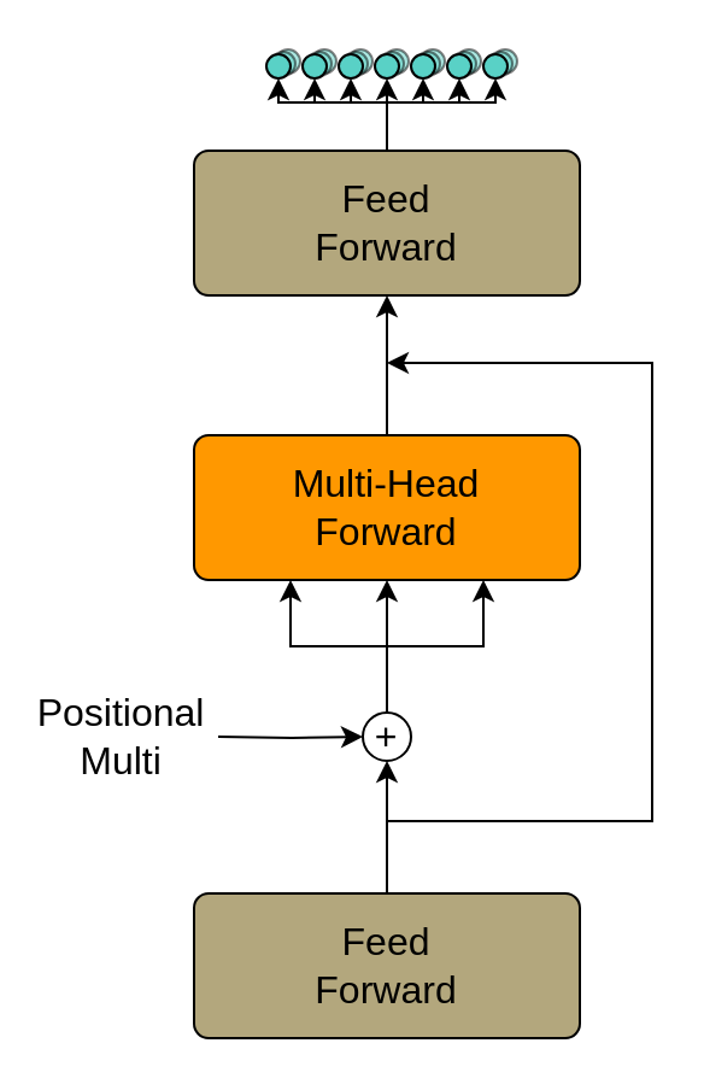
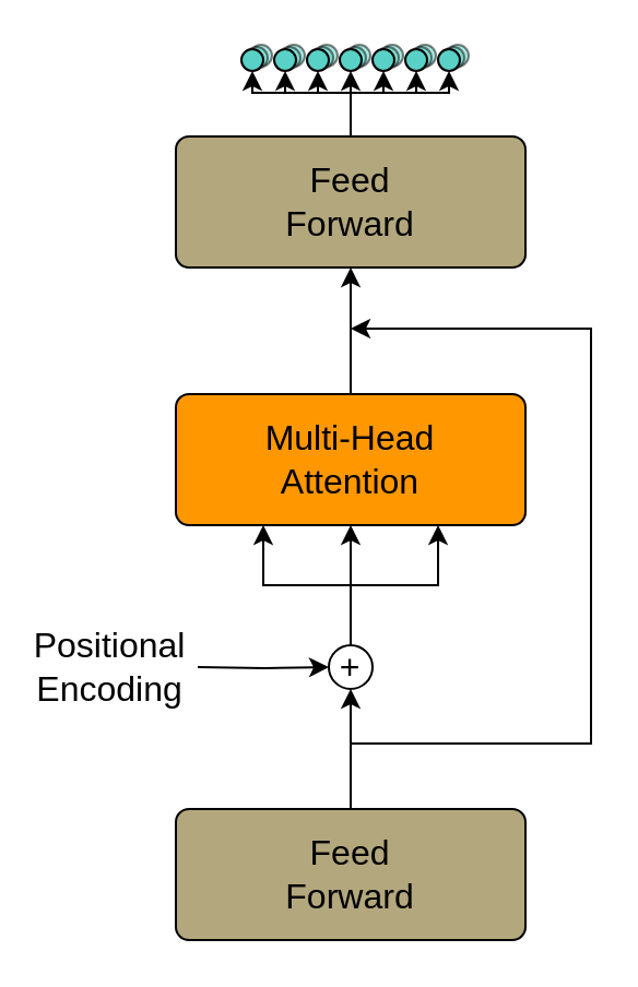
  <mxCell id="0" />
  <mxCell id="1" parent="0" />
  <mxCell id="2" value="" style="ellipse;whiteSpace=wrap;html=1;strokeColor=#000000;fontSize=16;fillColor=#59D1C6;fillOpacity=50;strokeOpacity=50;" parent="1" vertex="1"><mxGeometry x="159" y="20" width="10" height="10" as="geometry" /></mxCell>
  <mxCell id="3" value="" style="ellipse;whiteSpace=wrap;html=1;strokeColor=#000000;fontSize=16;fillColor=#59D1C6;fillOpacity=50;strokeOpacity=50;" parent="1" vertex="1"><mxGeometry x="174" y="20" width="10" height="10" as="geometry" /></mxCell>
  <mxCell id="4" value="" style="ellipse;whiteSpace=wrap;html=1;strokeColor=#000000;fontSize=16;fillColor=#59D1C6;fillOpacity=50;strokeOpacity=50;" parent="1" vertex="1"><mxGeometry x="144" y="20" width="10" height="10" as="geometry" /></mxCell>
  <mxCell id="5" value="" style="ellipse;whiteSpace=wrap;html=1;strokeColor=#000000;fontSize=16;fillColor=#59D1C6;fillOpacity=50;strokeOpacity=50;" parent="1" vertex="1"><mxGeometry x="129" y="20" width="10" height="10" as="geometry" /></mxCell>
  <mxCell id="6" value="" style="ellipse;whiteSpace=wrap;html=1;strokeColor=#000000;fontSize=16;fillColor=#59D1C6;fillOpacity=50;strokeOpacity=50;" parent="1" vertex="1"><mxGeometry x="114" y="20" width="10" height="10" as="geometry" /></mxCell>
  <mxCell id="7" value="" style="ellipse;whiteSpace=wrap;html=1;strokeColor=#000000;fontSize=16;fillColor=#59D1C6;fillOpacity=50;strokeOpacity=50;" parent="1" vertex="1"><mxGeometry x="189" y="20" width="10" height="10" as="geometry" /></mxCell>
  <mxCell id="8" value="" style="ellipse;whiteSpace=wrap;html=1;strokeColor=#000000;fontSize=16;fillColor=#59D1C6;fillOpacity=50;strokeOpacity=50;" parent="1" vertex="1"><mxGeometry x="204" y="20" width="10" height="10" as="geometry" /></mxCell>
  <mxCell id="9" value="" style="ellipse;whiteSpace=wrap;html=1;strokeColor=#000000;fontSize=16;fillColor=#59D1C6;fillOpacity=50;strokeOpacity=50;" parent="1" vertex="1"><mxGeometry x="157" y="21" width="10" height="10" as="geometry" /></mxCell>
  <mxCell id="10" value="" style="ellipse;whiteSpace=wrap;html=1;strokeColor=#000000;fontSize=16;fillColor=#59D1C6;fillOpacity=50;strokeOpacity=50;" parent="1" vertex="1"><mxGeometry x="172" y="21" width="10" height="10" as="geometry" /></mxCell>
  <mxCell id="11" value="" style="ellipse;whiteSpace=wrap;html=1;strokeColor=#000000;fontSize=16;fillColor=#59D1C6;fillOpacity=50;strokeOpacity=50;" parent="1" vertex="1"><mxGeometry x="142" y="21" width="10" height="10" as="geometry" /></mxCell>
  <mxCell id="12" value="" style="ellipse;whiteSpace=wrap;html=1;strokeColor=#000000;fontSize=16;fillColor=#59D1C6;fillOpacity=50;strokeOpacity=50;" parent="1" vertex="1"><mxGeometry x="127" y="21" width="10" height="10" as="geometry" /></mxCell>
  <mxCell id="13" value="" style="ellipse;whiteSpace=wrap;html=1;strokeColor=#000000;fontSize=16;fillColor=#59D1C6;fillOpacity=50;strokeOpacity=50;" parent="1" vertex="1"><mxGeometry x="112" y="21" width="10" height="10" as="geometry" /></mxCell>
  <mxCell id="14" value="" style="ellipse;whiteSpace=wrap;html=1;strokeColor=#000000;fontSize=16;fillColor=#59D1C6;fillOpacity=50;strokeOpacity=50;" parent="1" vertex="1"><mxGeometry x="187" y="21" width="10" height="10" as="geometry" /></mxCell>
  <mxCell id="15" value="" style="ellipse;whiteSpace=wrap;html=1;strokeColor=#000000;fontSize=16;fillColor=#59D1C6;fillOpacity=50;strokeOpacity=50;" parent="1" vertex="1"><mxGeometry x="202" y="21" width="10" height="10" as="geometry" /></mxCell>
  <mxCell id="16" style="edgeStyle=orthogonalEdgeStyle;rounded=0;orthogonalLoop=1;jettySize=auto;html=1;entryX=0.5;entryY=1;entryDx=0;entryDy=0;fontSize=16;" parent="1" source="17" target="34" edge="1"><mxGeometry relative="1" as="geometry" /></mxCell>
- <mxCell id="17" value="Multi-Head&lt;br style=&quot;font-size: 16px;&quot;&gt;Forward" style="rounded=1;whiteSpace=wrap;html=1;arcSize=10;strokeColor=#000000;fillColor=#FF9800;fontSize=16;" parent="1" vertex="1"><mxGeometry x="80" y="180" width="160" height="60" as="geometry" /></mxCell>
+ <mxCell id="17" value="Multi-Head&lt;br style=&quot;font-size: 16px;&quot;&gt;Attention" style="rounded=1;whiteSpace=wrap;html=1;arcSize=10;strokeColor=#000000;fillColor=#FF9800;fontSize=16;" parent="1" vertex="1"><mxGeometry x="80" y="180" width="160" height="60" as="geometry" /></mxCell>
  <mxCell id="18" style="edgeStyle=orthogonalEdgeStyle;rounded=0;orthogonalLoop=1;jettySize=auto;html=1;entryX=0.5;entryY=1;entryDx=0;entryDy=0;fontSize=16;" parent="1" source="20" target="24" edge="1"><mxGeometry relative="1" as="geometry" /></mxCell>
  <mxCell id="19" style="edgeStyle=orthogonalEdgeStyle;rounded=0;orthogonalLoop=1;jettySize=auto;html=1;" edge="1" parent="1" source="20"><mxGeometry relative="1" as="geometry"><mxPoint x="160" y="150" as="targetPoint" /><Array as="points"><mxPoint x="160" y="340" /><mxPoint x="270" y="340" /><mxPoint x="270" y="150" /></Array></mxGeometry></mxCell>
  <mxCell id="20" value="Feed&lt;br&gt;Forward" style="rounded=1;whiteSpace=wrap;html=1;arcSize=10;strokeColor=#000000;fillColor=#B3A77D;fontSize=16;" parent="1" vertex="1"><mxGeometry x="80" y="370" width="160" height="60" as="geometry" /></mxCell>
  <mxCell id="21" style="edgeStyle=orthogonalEdgeStyle;rounded=0;orthogonalLoop=1;jettySize=auto;html=1;entryX=0.5;entryY=1;entryDx=0;entryDy=0;fontSize=16;" parent="1" source="24" target="17" edge="1"><mxGeometry relative="1" as="geometry" /></mxCell>
  <mxCell id="22" style="edgeStyle=orthogonalEdgeStyle;rounded=0;orthogonalLoop=1;jettySize=auto;html=1;entryX=0.75;entryY=1;entryDx=0;entryDy=0;fontSize=16;" parent="1" source="24" target="17" edge="1"><mxGeometry relative="1" as="geometry" /></mxCell>
  <mxCell id="23" style="edgeStyle=orthogonalEdgeStyle;rounded=0;orthogonalLoop=1;jettySize=auto;html=1;entryX=0.25;entryY=1;entryDx=0;entryDy=0;fontSize=16;" parent="1" source="24" target="17" edge="1"><mxGeometry relative="1" as="geometry" /></mxCell>
  <mxCell id="24" value="+" style="ellipse;whiteSpace=wrap;html=1;strokeColor=#000000;fontSize=16;fillColor=none;" parent="1" vertex="1"><mxGeometry x="150" y="295" width="20" height="20" as="geometry" /></mxCell>
  <mxCell id="25" style="edgeStyle=orthogonalEdgeStyle;rounded=0;orthogonalLoop=1;jettySize=auto;html=1;entryX=0;entryY=0.5;entryDx=0;entryDy=0;fontSize=16;" parent="1" target="24" edge="1"><mxGeometry relative="1" as="geometry"><mxPoint x="90" y="305" as="sourcePoint" /></mxGeometry></mxCell>
- <mxCell id="26" value="Positional&lt;br&gt;Multi" style="text;html=1;strokeColor=none;fillColor=none;align=center;verticalAlign=middle;whiteSpace=wrap;rounded=0;fontSize=16;" parent="1" vertex="1"><mxGeometry x="20" y="290" width="60" height="30" as="geometry" /></mxCell>
+ <mxCell id="26" value="Positional&lt;br&gt;Encoding" style="text;html=1;strokeColor=none;fillColor=none;align=center;verticalAlign=middle;whiteSpace=wrap;rounded=0;fontSize=16;" parent="1" vertex="1"><mxGeometry x="20" y="290" width="60" height="30" as="geometry" /></mxCell>
  <mxCell id="27" style="edgeStyle=orthogonalEdgeStyle;rounded=0;orthogonalLoop=1;jettySize=auto;html=1;entryX=0.5;entryY=1;entryDx=0;entryDy=0;fontSize=16;" parent="1" source="34" target="35" edge="1"><mxGeometry relative="1" as="geometry" /></mxCell>
  <mxCell id="28" style="edgeStyle=orthogonalEdgeStyle;rounded=0;orthogonalLoop=1;jettySize=auto;html=1;entryX=0.5;entryY=1;entryDx=0;entryDy=0;fontSize=16;" parent="1" source="34" target="36" edge="1"><mxGeometry relative="1" as="geometry" /></mxCell>
  <mxCell id="29" style="edgeStyle=orthogonalEdgeStyle;rounded=0;orthogonalLoop=1;jettySize=auto;html=1;entryX=0.5;entryY=1;entryDx=0;entryDy=0;fontSize=16;" parent="1" source="34" target="40" edge="1"><mxGeometry relative="1" as="geometry" /></mxCell>
  <mxCell id="30" style="edgeStyle=orthogonalEdgeStyle;rounded=0;orthogonalLoop=1;jettySize=auto;html=1;entryX=0.5;entryY=1;entryDx=0;entryDy=0;fontSize=16;" parent="1" source="34" target="41" edge="1"><mxGeometry relative="1" as="geometry" /></mxCell>
  <mxCell id="31" style="edgeStyle=orthogonalEdgeStyle;rounded=0;orthogonalLoop=1;jettySize=auto;html=1;entryX=0.5;entryY=1;entryDx=0;entryDy=0;fontSize=16;" parent="1" source="34" target="37" edge="1"><mxGeometry relative="1" as="geometry" /></mxCell>
  <mxCell id="32" style="edgeStyle=orthogonalEdgeStyle;rounded=0;orthogonalLoop=1;jettySize=auto;html=1;entryX=0.5;entryY=1;entryDx=0;entryDy=0;fontSize=16;" parent="1" source="34" target="38" edge="1"><mxGeometry relative="1" as="geometry" /></mxCell>
  <mxCell id="33" style="edgeStyle=orthogonalEdgeStyle;rounded=0;orthogonalLoop=1;jettySize=auto;html=1;entryX=0.5;entryY=1;entryDx=0;entryDy=0;fontSize=16;" parent="1" source="34" target="39" edge="1"><mxGeometry relative="1" as="geometry" /></mxCell>
  <mxCell id="34" value="Feed&lt;br&gt;Forward" style="rounded=1;whiteSpace=wrap;html=1;arcSize=10;strokeColor=#000000;fillColor=#B3A77D;fontSize=16;" parent="1" vertex="1"><mxGeometry x="80" y="62" width="160" height="60" as="geometry" /></mxCell>
  <mxCell id="35" value="" style="ellipse;whiteSpace=wrap;html=1;strokeColor=#000000;fontSize=16;fillColor=#59D1C6;" parent="1" vertex="1"><mxGeometry x="155" y="22" width="10" height="10" as="geometry" /></mxCell>
  <mxCell id="36" value="" style="ellipse;whiteSpace=wrap;html=1;strokeColor=#000000;fontSize=16;fillColor=#59D1C6;" parent="1" vertex="1"><mxGeometry x="170" y="22" width="10" height="10" as="geometry" /></mxCell>
  <mxCell id="37" value="" style="ellipse;whiteSpace=wrap;html=1;strokeColor=#000000;fontSize=16;fillColor=#59D1C6;" parent="1" vertex="1"><mxGeometry x="140" y="22" width="10" height="10" as="geometry" /></mxCell>
  <mxCell id="38" value="" style="ellipse;whiteSpace=wrap;html=1;strokeColor=#000000;fontSize=16;fillColor=#59D1C6;" parent="1" vertex="1"><mxGeometry x="125" y="22" width="10" height="10" as="geometry" /></mxCell>
  <mxCell id="39" value="" style="ellipse;whiteSpace=wrap;html=1;strokeColor=#000000;fontSize=16;fillColor=#59D1C6;" parent="1" vertex="1"><mxGeometry x="110" y="22" width="10" height="10" as="geometry" /></mxCell>
  <mxCell id="40" value="" style="ellipse;whiteSpace=wrap;html=1;strokeColor=#000000;fontSize=16;fillColor=#59D1C6;" parent="1" vertex="1"><mxGeometry x="185" y="22" width="10" height="10" as="geometry" /></mxCell>
  <mxCell id="41" value="" style="ellipse;whiteSpace=wrap;html=1;strokeColor=#000000;fontSize=16;fillColor=#59D1C6;" parent="1" vertex="1"><mxGeometry x="200" y="22" width="10" height="10" as="geometry" /></mxCell>
